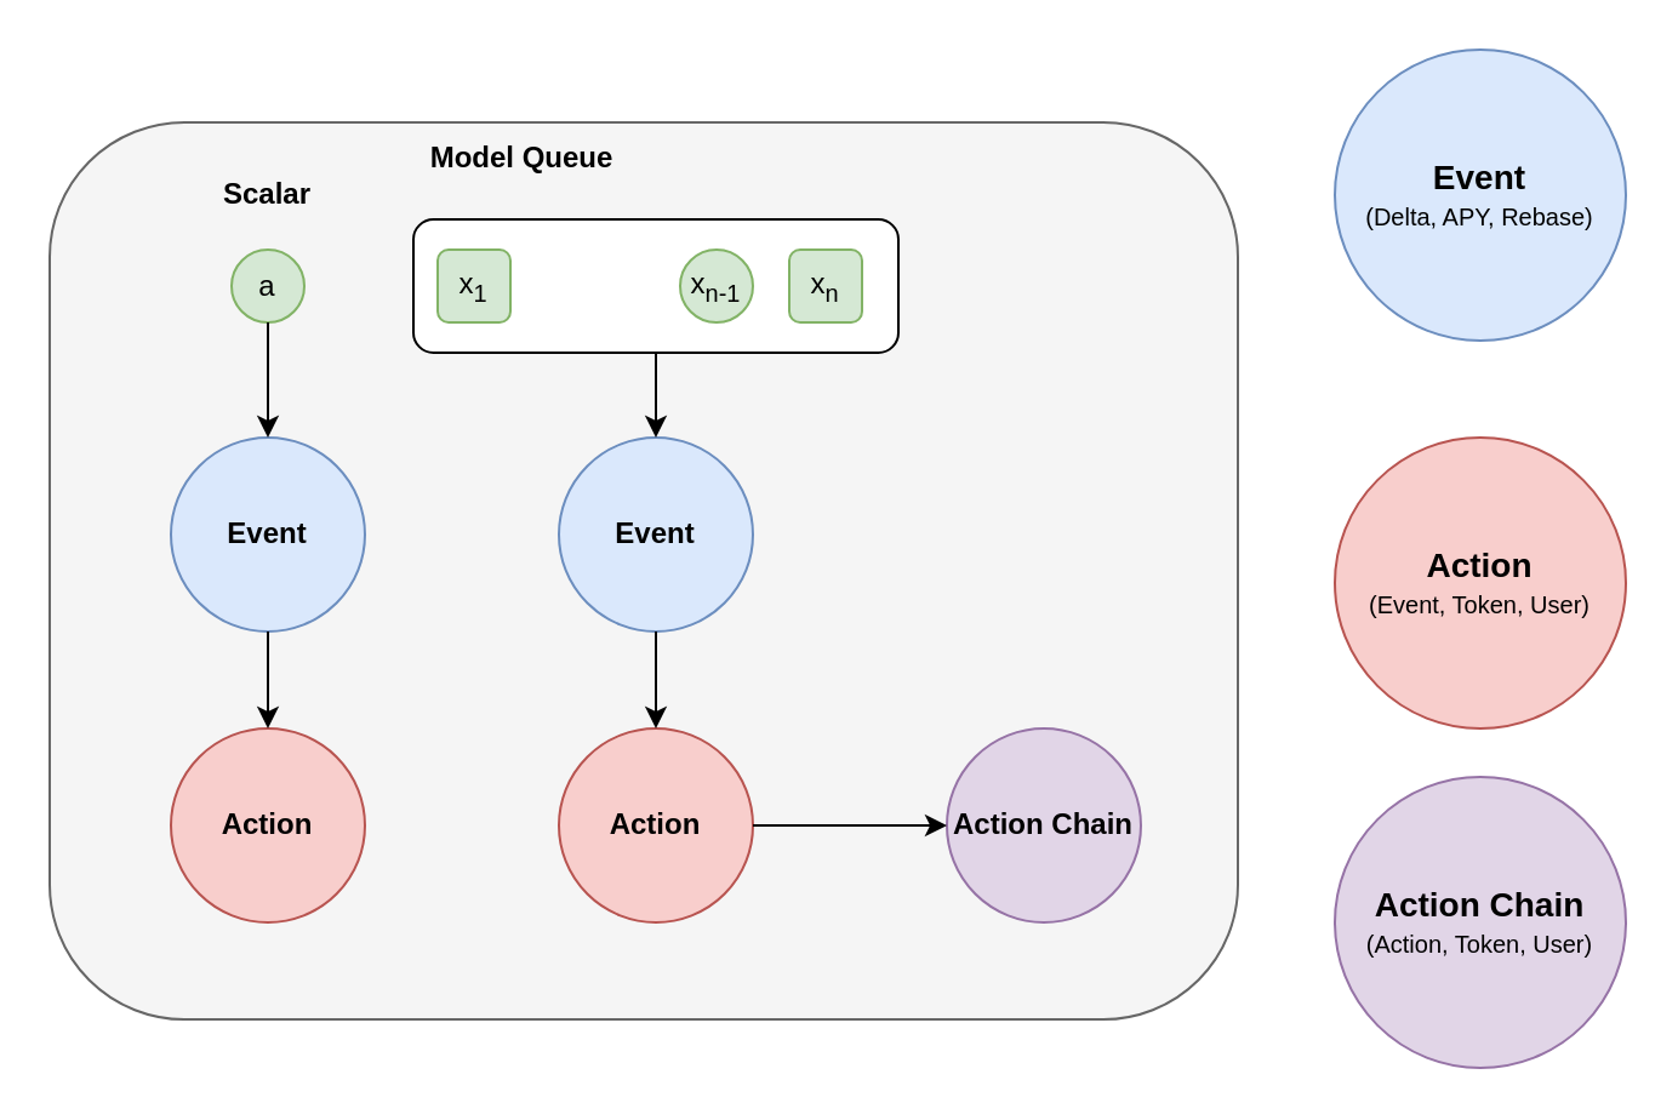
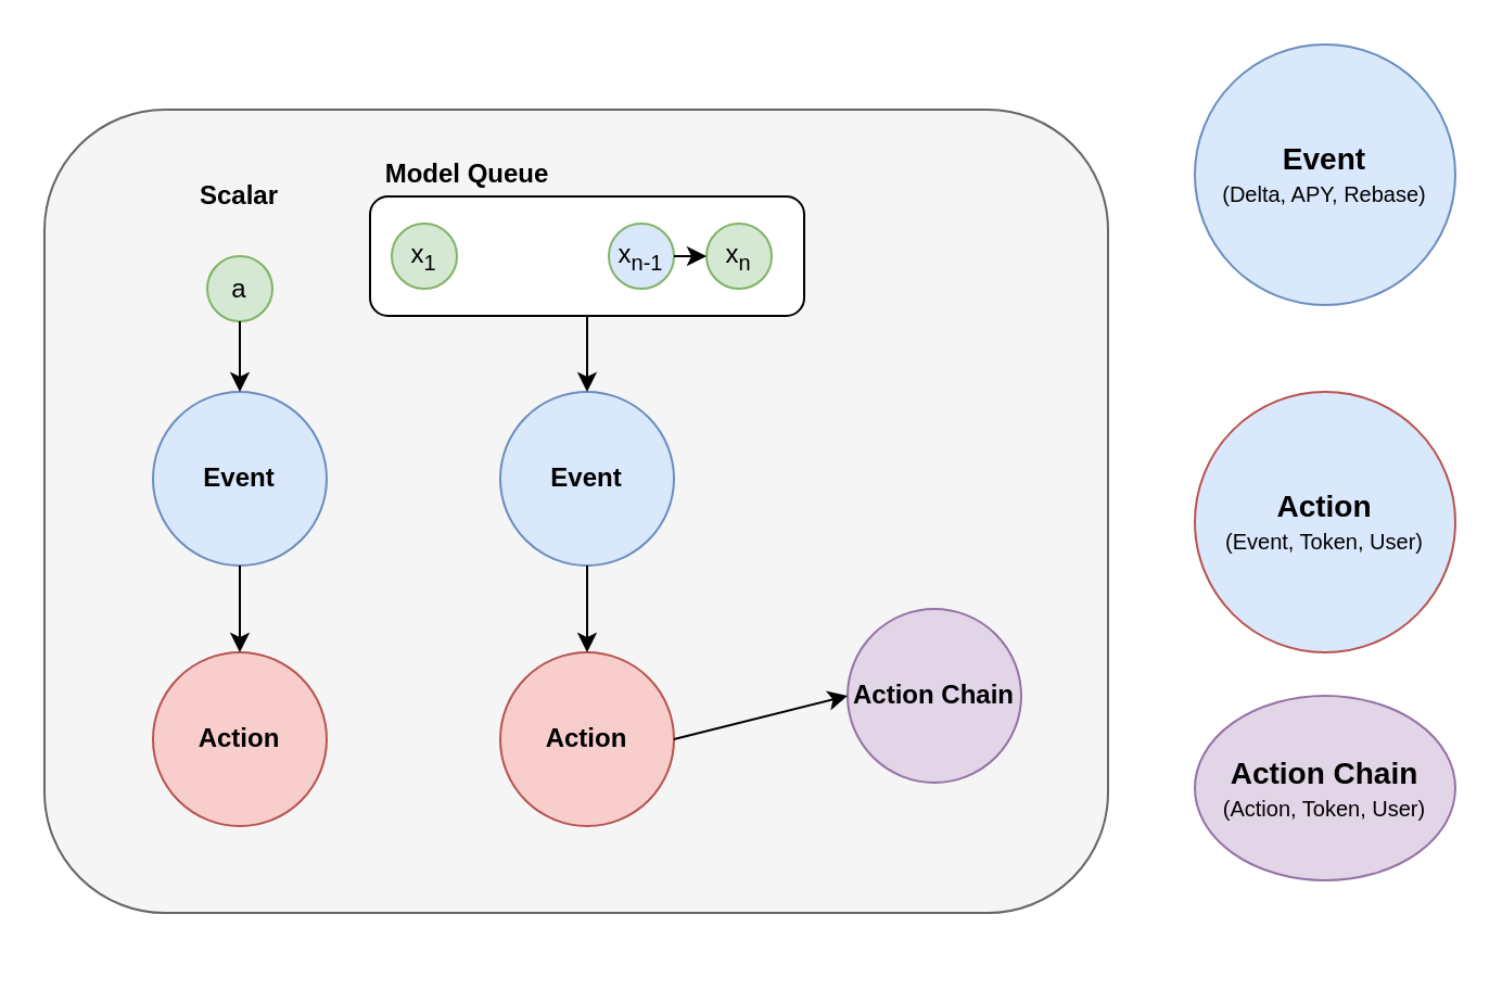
  <mxCell id="0" />
  <mxCell id="1" parent="0" />
- <mxCell id="2" value="&lt;font style=&quot;font-size: 14px;&quot;&gt;&lt;b&gt;Action&lt;/b&gt;&lt;/font&gt;&lt;br&gt;&lt;font style=&quot;font-size: 10px;&quot;&gt;(Event, Token, User)&lt;/font&gt;" style="ellipse;whiteSpace=wrap;html=1;aspect=fixed;fillColor=#f8cecc;strokeColor=#b85450;" vertex="1" parent="1"><mxGeometry x="550" y="180" width="120" height="120" as="geometry" /></mxCell>
- <mxCell id="3" value="&lt;font style=&quot;font-size: 14px;&quot;&gt;&lt;b&gt;Action Chain&lt;/b&gt;&lt;/font&gt;&lt;br&gt;&lt;font style=&quot;font-size: 10px;&quot;&gt;(Action, Token, User)&lt;/font&gt;" style="ellipse;whiteSpace=wrap;html=1;aspect=fixed;fillColor=#e1d5e7;strokeColor=#9673a6;" vertex="1" parent="1"><mxGeometry x="550" y="320" width="120" height="120" as="geometry" /></mxCell>
+ <mxCell id="2" value="&lt;font style=&quot;font-size: 14px;&quot;&gt;&lt;b&gt;Action&lt;/b&gt;&lt;/font&gt;&lt;br&gt;&lt;font style=&quot;font-size: 10px;&quot;&gt;(Event, Token, User)&lt;/font&gt;" style="ellipse;whiteSpace=wrap;html=1;aspect=fixed;fillColor=#dae8fc;strokeColor=#b85450;" vertex="1" parent="1"><mxGeometry x="550" y="180" width="120" height="120" as="geometry" /></mxCell>
+ <mxCell id="3" value="&lt;font style=&quot;font-size: 14px;&quot;&gt;&lt;b&gt;Action Chain&lt;/b&gt;&lt;/font&gt;&lt;br&gt;&lt;font style=&quot;font-size: 10px;&quot;&gt;(Action, Token, User)&lt;/font&gt;" style="ellipse;whiteSpace=wrap;html=1;aspect=fixed;fillColor=#e1d5e7;strokeColor=#9673a6;" vertex="1" parent="1"><mxGeometry x="550" y="320" width="120" height="85" as="geometry" /></mxCell>
  <mxCell id="4" value="&lt;font style=&quot;font-size: 14px;&quot;&gt;&lt;b&gt;Event&lt;/b&gt;&lt;/font&gt;&lt;br&gt;&lt;font style=&quot;font-size: 10px;&quot;&gt;(Delta, APY, Rebase)&lt;/font&gt;" style="ellipse;whiteSpace=wrap;html=1;aspect=fixed;fillColor=#dae8fc;strokeColor=#6c8ebf;" vertex="1" parent="1"><mxGeometry x="550" y="20" width="120" height="120" as="geometry" /></mxCell>
  <mxCell id="5" value="" style="rounded=1;whiteSpace=wrap;html=1;fillColor=#f5f5f5;fontColor=#333333;strokeColor=#666666;" parent="1" vertex="1"><mxGeometry x="20" y="50" width="490" height="370" as="geometry" /></mxCell>
  <mxCell id="6" value="&lt;b&gt;Event&lt;/b&gt;" style="ellipse;whiteSpace=wrap;html=1;aspect=fixed;fillColor=#dae8fc;strokeColor=#6c8ebf;" parent="1" vertex="1"><mxGeometry x="230" y="180" width="80" height="80" as="geometry" /></mxCell>
  <mxCell id="7" value="&lt;b&gt;Action&lt;/b&gt;" style="ellipse;whiteSpace=wrap;html=1;aspect=fixed;fillColor=#f8cecc;strokeColor=#b85450;" parent="1" vertex="1"><mxGeometry x="230" y="300" width="80" height="80" as="geometry" /></mxCell>
- <mxCell id="8" value="&lt;b&gt;Action Chain&lt;/b&gt;" style="ellipse;whiteSpace=wrap;html=1;aspect=fixed;fillColor=#e1d5e7;strokeColor=#9673a6;" parent="1" vertex="1"><mxGeometry x="390" y="300" width="80" height="80" as="geometry" /></mxCell>
+ <mxCell id="8" value="&lt;b&gt;Action Chain&lt;/b&gt;" style="ellipse;whiteSpace=wrap;html=1;aspect=fixed;fillColor=#e1d5e7;strokeColor=#9673a6;" parent="1" vertex="1"><mxGeometry x="390" y="280" width="80" height="80" as="geometry" /></mxCell>
  <mxCell id="9" value="" style="endArrow=classic;html=1;rounded=0;exitX=0.5;exitY=1;exitDx=0;exitDy=0;entryX=0.5;entryY=0;entryDx=0;entryDy=0;" parent="1" source="6" target="7" edge="1"><mxGeometry width="50" height="50" relative="1" as="geometry"><mxPoint x="180" y="200" as="sourcePoint" /><mxPoint x="230" y="150" as="targetPoint" /></mxGeometry></mxCell>
  <mxCell id="10" value="" style="endArrow=classic;html=1;rounded=0;exitX=1;exitY=0.5;exitDx=0;exitDy=0;entryX=0;entryY=0.5;entryDx=0;entryDy=0;" parent="1" source="7" target="8" edge="1"><mxGeometry width="50" height="50" relative="1" as="geometry"><mxPoint x="350" y="200" as="sourcePoint" /><mxPoint x="400" y="150" as="targetPoint" /></mxGeometry></mxCell>
  <mxCell id="11" value="&lt;b&gt;Action&lt;/b&gt;" style="ellipse;whiteSpace=wrap;html=1;aspect=fixed;fillColor=#f8cecc;strokeColor=#b85450;" parent="1" vertex="1"><mxGeometry x="70" y="300" width="80" height="80" as="geometry" /></mxCell>
  <mxCell id="12" value="&lt;b&gt;Event&lt;/b&gt;" style="ellipse;whiteSpace=wrap;html=1;aspect=fixed;fillColor=#dae8fc;strokeColor=#6c8ebf;" parent="1" vertex="1"><mxGeometry x="70" y="180" width="80" height="80" as="geometry" /></mxCell>
  <mxCell id="13" value="" style="endArrow=classic;html=1;rounded=0;exitX=0.5;exitY=1;exitDx=0;exitDy=0;entryX=0.5;entryY=0;entryDx=0;entryDy=0;" parent="1" source="12" target="11" edge="1"><mxGeometry width="50" height="50" relative="1" as="geometry"><mxPoint x="-30" y="260" as="sourcePoint" /><mxPoint x="20" y="210" as="targetPoint" /></mxGeometry></mxCell>
- <mxCell id="14" value="a" style="ellipse;whiteSpace=wrap;html=1;aspect=fixed;fillColor=#d5e8d4;strokeColor=#82b366;" parent="1" vertex="1"><mxGeometry x="95" y="102.5" width="30" height="30" as="geometry" /></mxCell>
+ <mxCell id="14" value="a" style="ellipse;whiteSpace=wrap;html=1;aspect=fixed;fillColor=#d5e8d4;strokeColor=#82b366;" parent="1" vertex="1"><mxGeometry x="95" y="117.5" width="30" height="30" as="geometry" /></mxCell>
  <mxCell id="15" value="" style="endArrow=classic;html=1;rounded=0;exitX=0.5;exitY=1;exitDx=0;exitDy=0;entryX=0.5;entryY=0;entryDx=0;entryDy=0;" parent="1" source="18" target="6" edge="1"><mxGeometry width="50" height="50" relative="1" as="geometry"><mxPoint x="440" y="210" as="sourcePoint" /><mxPoint x="490" y="160" as="targetPoint" /></mxGeometry></mxCell>
  <mxCell id="16" value="" style="endArrow=classic;html=1;rounded=0;exitX=0.5;exitY=1;exitDx=0;exitDy=0;entryX=0.5;entryY=0;entryDx=0;entryDy=0;" parent="1" source="14" target="12" edge="1"><mxGeometry width="50" height="50" relative="1" as="geometry"><mxPoint x="-50" y="210" as="sourcePoint" /><mxPoint x="0" y="160" as="targetPoint" /></mxGeometry></mxCell>
  <mxCell id="17" value="" style="group" parent="1" vertex="1" connectable="0"><mxGeometry x="170" y="90" width="200" height="55" as="geometry" /></mxCell>
  <mxCell id="18" value="" style="rounded=1;whiteSpace=wrap;html=1;" parent="17" vertex="1"><mxGeometry width="200" height="55" as="geometry" /></mxCell>
- <mxCell id="19" value="x&lt;sub&gt;n&lt;/sub&gt;" style="whiteSpace=wrap;html=1;aspect=fixed;fillColor=#d5e8d4;strokeColor=#82b366;rounded=1;" parent="17" vertex="1"><mxGeometry x="155" y="12.5" width="30" height="30" as="geometry" /></mxCell>
- <mxCell id="20" value="x&lt;sub&gt;n-1&lt;/sub&gt;" style="ellipse;whiteSpace=wrap;html=1;aspect=fixed;fillColor=#d5e8d4;strokeColor=#82b366;" parent="17" vertex="1"><mxGeometry x="110" y="12.5" width="30" height="30" as="geometry" /></mxCell>
- <mxCell id="21" value="x&lt;sub&gt;1&lt;/sub&gt;" style="whiteSpace=wrap;html=1;aspect=fixed;fillColor=#d5e8d4;strokeColor=#82b366;rounded=1;" parent="17" vertex="1"><mxGeometry x="10" y="12.5" width="30" height="30" as="geometry" /></mxCell>
- <mxCell id="23" value="&lt;b&gt;Model Queue&lt;/b&gt;" style="text;html=1;strokeColor=none;fillColor=none;align=center;verticalAlign=middle;whiteSpace=wrap;rounded=0;" parent="1" vertex="1"><mxGeometry x="170" y="55" width="90" height="20" as="geometry" /></mxCell>
- <mxCell id="24" value="&lt;b&gt;Scalar&lt;/b&gt;" style="text;html=1;strokeColor=none;fillColor=none;align=center;verticalAlign=middle;whiteSpace=wrap;rounded=0;" parent="1" vertex="1"><mxGeometry x="65" y="70" width="90" height="20" as="geometry" /></mxCell>
+ <mxCell id="19" value="x&lt;sub&gt;n&lt;/sub&gt;" style="ellipse;whiteSpace=wrap;html=1;aspect=fixed;fillColor=#d5e8d4;strokeColor=#82b366;" parent="17" vertex="1"><mxGeometry x="155" y="12.5" width="30" height="30" as="geometry" /></mxCell>
+ <mxCell id="20" value="x&lt;sub&gt;n-1&lt;/sub&gt;" style="ellipse;whiteSpace=wrap;html=1;aspect=fixed;fillColor=#dae8fc;strokeColor=#82b366;" parent="17" vertex="1"><mxGeometry x="110" y="12.5" width="30" height="30" as="geometry" /></mxCell>
+ <mxCell id="21" value="x&lt;sub&gt;1&lt;/sub&gt;" style="ellipse;whiteSpace=wrap;html=1;aspect=fixed;fillColor=#d5e8d4;strokeColor=#82b366;" parent="17" vertex="1"><mxGeometry x="10" y="12.5" width="30" height="30" as="geometry" /></mxCell>
+ <mxCell id="22" value="" style="endArrow=classic;html=1;rounded=0;exitX=1;exitY=0.5;exitDx=0;exitDy=0;entryX=0;entryY=0.5;entryDx=0;entryDy=0;" parent="17" source="20" target="19" edge="1"><mxGeometry width="50" height="50" relative="1" as="geometry"><mxPoint x="130" y="60" as="sourcePoint" /><mxPoint x="180" y="10" as="targetPoint" /></mxGeometry></mxCell>
+ <mxCell id="23" value="&lt;b&gt;Model Queue&lt;/b&gt;" style="text;html=1;strokeColor=none;fillColor=none;align=center;verticalAlign=middle;whiteSpace=wrap;rounded=0;" parent="1" vertex="1"><mxGeometry x="170" y="70" width="90" height="20" as="geometry" /></mxCell>
+ <mxCell id="24" value="&lt;b&gt;Scalar&lt;/b&gt;" style="text;html=1;strokeColor=none;fillColor=none;align=center;verticalAlign=middle;whiteSpace=wrap;rounded=0;" parent="1" vertex="1"><mxGeometry x="65" y="80" width="90" height="20" as="geometry" /></mxCell>
